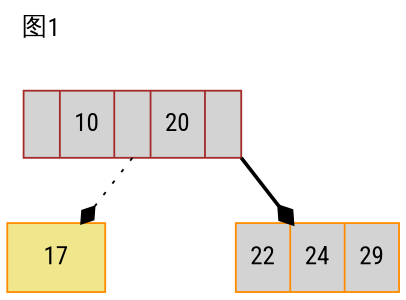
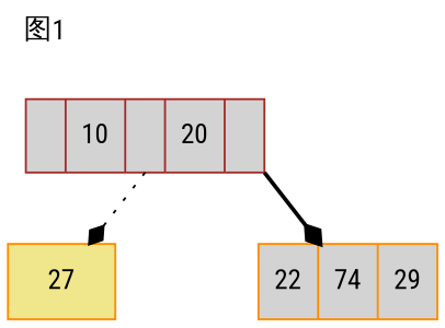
  digraph {
    fontname="Roboto Condensed"
    label="图1"
    labeljust=l
    labelloc=t
    nodesep=1
    splines=line
    node [color=darkorange fillcolor=lightgrey fontname="Roboto Condensed" shape=record style=filled]
    edge [arrowhead=diamond fontname="Roboto Condensed" minlen=1.8]
    n1 [color=brown label="<f1> | 10 | <f2> | 20 | <f3>"]
-   n2 [fillcolor=khaki label=17]
-   n3 [label="22 | 24 | 29"]
+   n2 [fillcolor=khaki label=27]
+   n3 [label="22 | 74 | 29"]
    n1 -> n2 [style=dotted tailport=f2]
    n1 -> n3 [style=bold tailport=se]
  }
